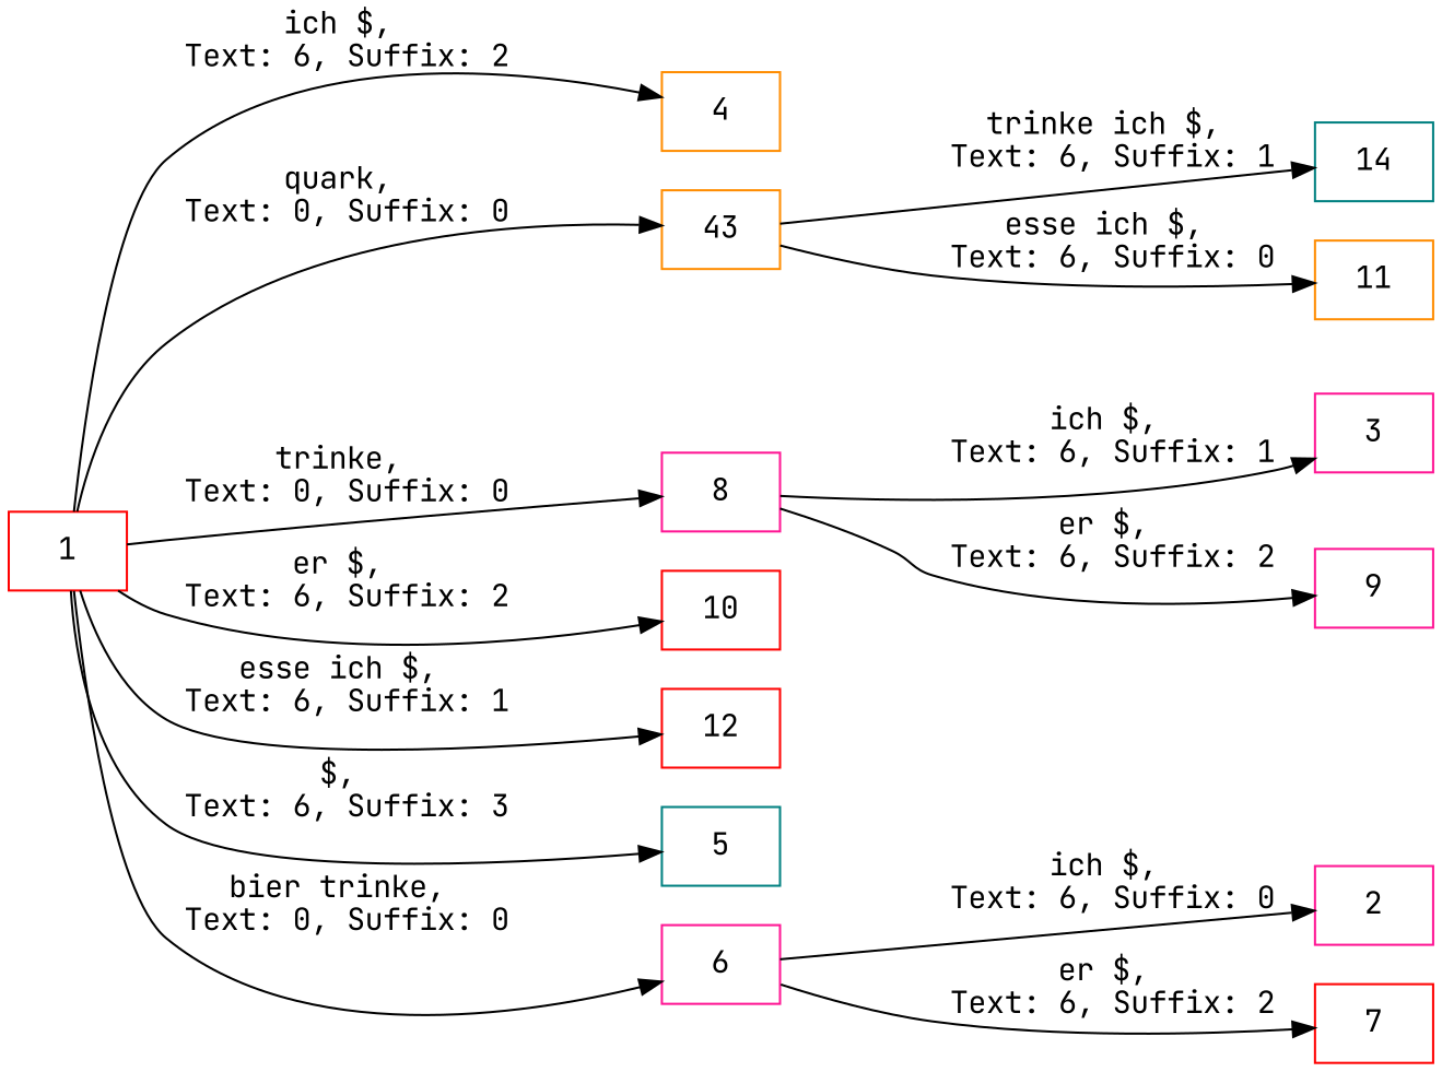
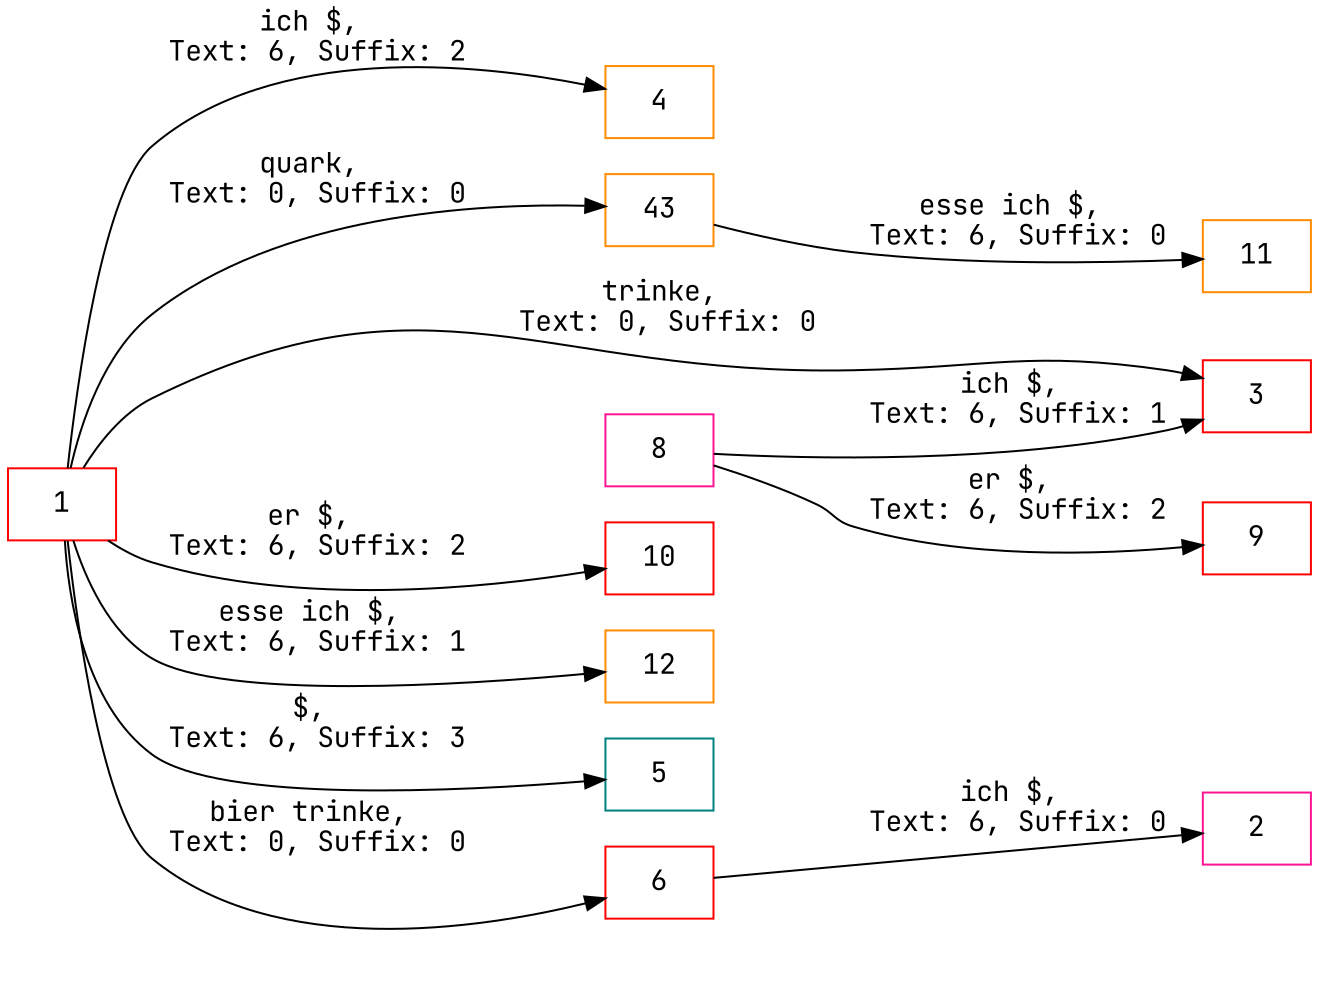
  digraph {
    fontname="JetBrains Mono"
    rankdir=LR
    node [color=red fontname="JetBrains Mono" shape=box]
    edge [fontname="JetBrains Mono"]
    4 [color=darkorange]
    1
    n3 [color=darkorange label=43]
    8 [color=deeppink]
    10
-   12
+   12 [color=darkorange]
    5 [color=teal]
-   6 [color=deeppink]
-   14 [color=teal]
+   6
    11 [color=darkorange]
-   3 [color=deeppink]
-   9 [color=deeppink]
+   3
+   9
    2 [color=deeppink]
-   7
    1 -> 4 [label="ich $,\n Text: 6, Suffix: 2"]
    1 -> n3 [label="quark,\n Text: 0, Suffix: 0"]
-   1 -> 8 [label="trinke,\n Text: 0, Suffix: 0"]
+   1 -> 3 [label="trinke,\n Text: 0, Suffix: 0"]
    1 -> 10 [label="er $,\n Text: 6, Suffix: 2"]
    1 -> 12 [label="esse ich $,\n Text: 6, Suffix: 1"]
    1 -> 5 [label="$,\n Text: 6, Suffix: 3"]
    1 -> 6 [label="bier trinke,\n Text: 0, Suffix: 0"]
-   n3 -> 14 [label="trinke ich $,\n Text: 6, Suffix: 1"]
    n3 -> 11 [label="esse ich $,\n Text: 6, Suffix: 0"]
    8 -> 3 [label="ich $,\n Text: 6, Suffix: 1"]
    8 -> 9 [label="er $,\n Text: 6, Suffix: 2"]
    6 -> 2 [label="ich $,\n Text: 6, Suffix: 0"]
-   6 -> 7 [label="er $,\n Text: 6, Suffix: 2"]
  }
